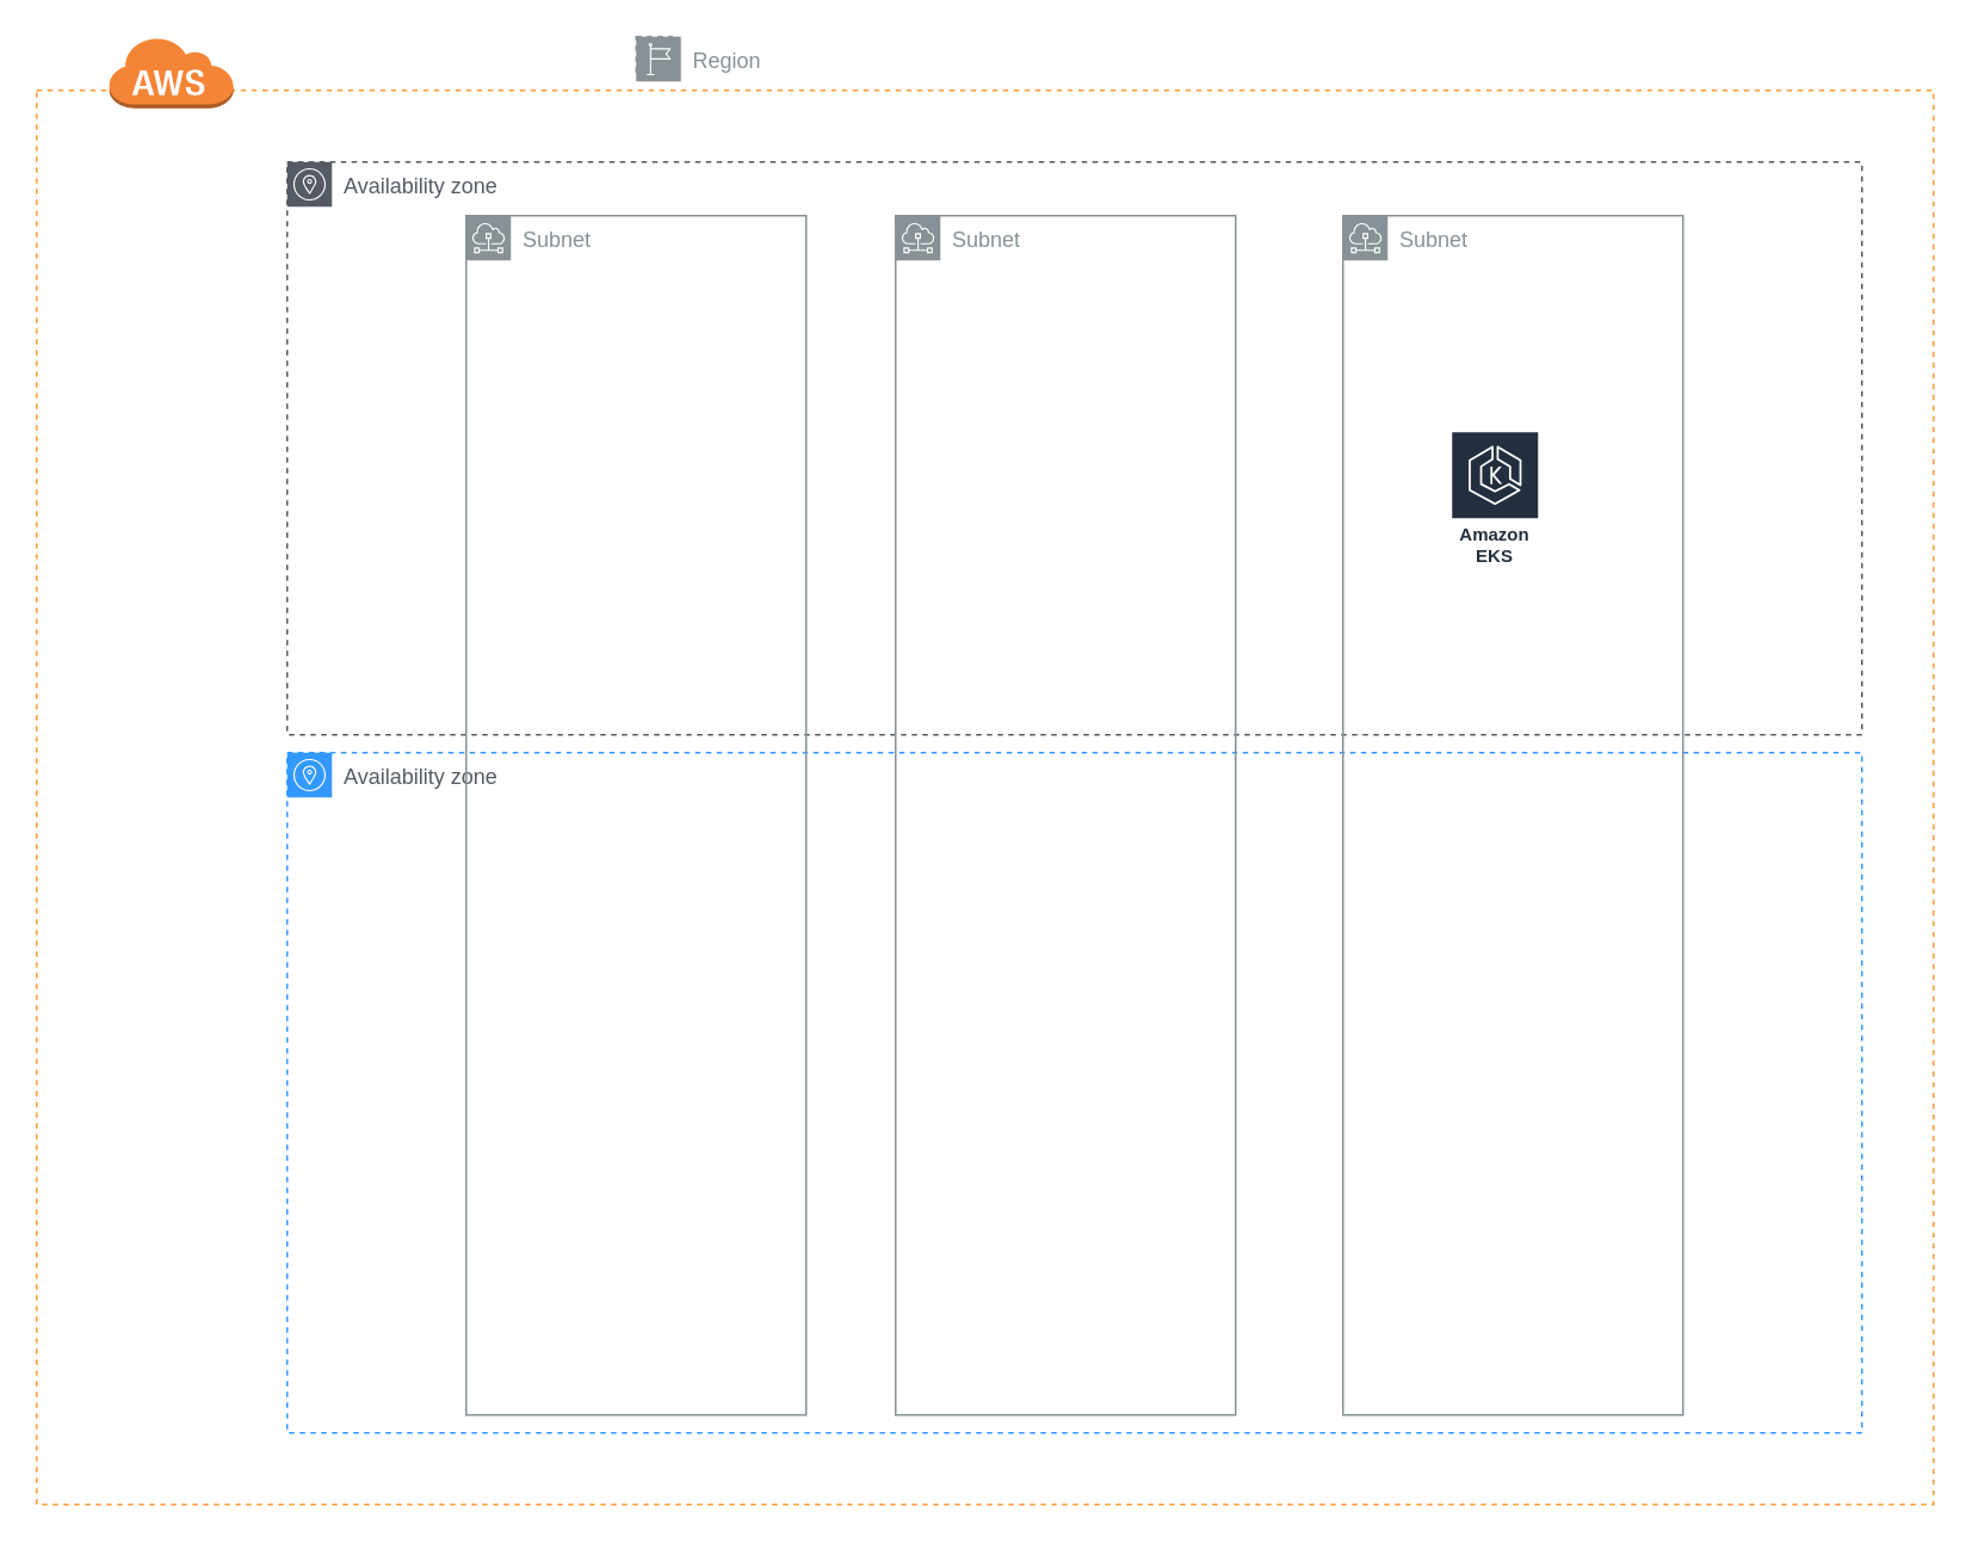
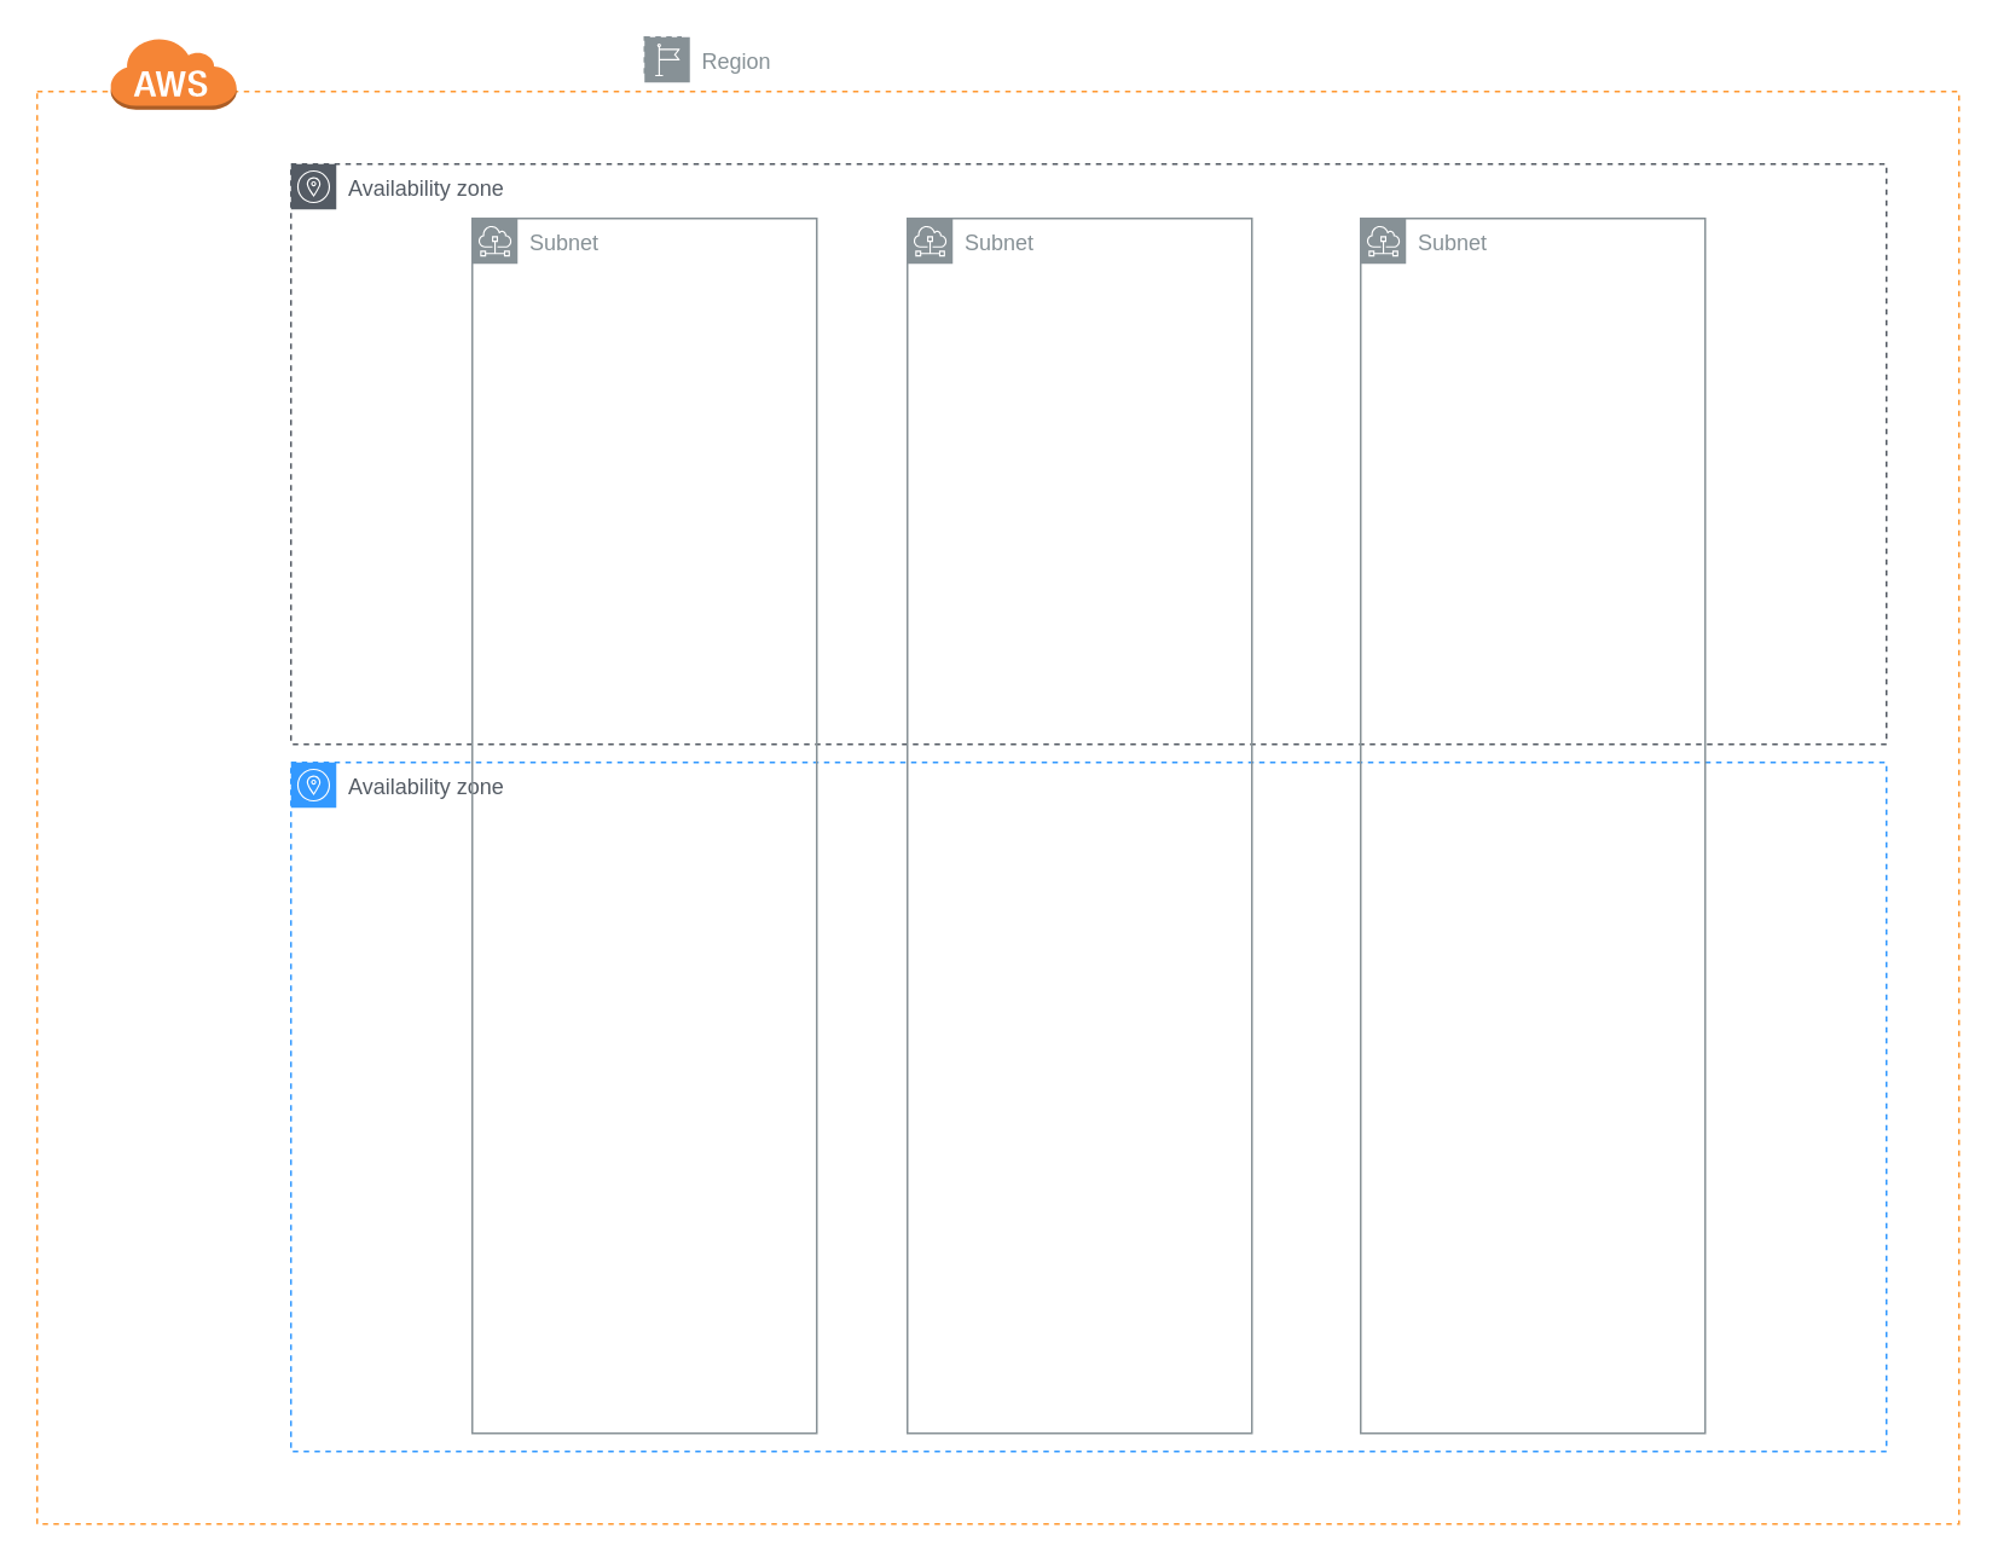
  <mxCell id="0" />
  <mxCell id="1" parent="0" />
  <mxCell id="2" value="" style="rounded=0;arcSize=10;dashed=1;fillColor=none;strokeWidth=1;strokeColor=#FF9933;" parent="1" vertex="1"><mxGeometry x="20" y="50" width="1060" height="790" as="geometry" /></mxCell>
  <mxCell id="3" value="" style="dashed=0;html=1;shape=mxgraph.aws3.cloud;fillColor=#F58536;gradientColor=none;dashed=0;" parent="1" vertex="1"><mxGeometry x="60" width="70" height="40" as="geometry" y="20" /></mxCell>
  <mxCell id="4" value="Region" style="sketch=0;outlineConnect=0;gradientColor=none;html=1;whiteSpace=wrap;fontSize=12;fontStyle=0;shape=mxgraph.aws4.group;grIcon=mxgraph.aws4.group_region;strokeColor=#879196;fillColor=none;verticalAlign=top;align=left;spacingLeft=30;fontColor=#879196;dashed=1;" parent="1" vertex="1"><mxGeometry x="355" y="20" width="20" height="20" as="geometry" /></mxCell>
  <mxCell id="5" value="Availability zone" style="sketch=0;outlineConnect=0;gradientColor=none;html=1;whiteSpace=wrap;fontSize=12;fontStyle=0;shape=mxgraph.aws4.group;grIcon=mxgraph.aws4.group_availability_zone;strokeColor=#545B64;fillColor=none;verticalAlign=top;align=left;spacingLeft=30;fontColor=#545B64;dashed=1;" parent="1" vertex="1"><mxGeometry x="160" y="90" width="880" height="320" as="geometry" /></mxCell>
  <mxCell id="6" value="Availability zone" style="sketch=0;outlineConnect=0;gradientColor=none;html=1;whiteSpace=wrap;fontSize=12;fontStyle=0;shape=mxgraph.aws4.group;grIcon=mxgraph.aws4.group_availability_zone;strokeColor=#3399FF;fillColor=none;verticalAlign=top;align=left;spacingLeft=30;fontColor=#545B64;dashed=1;" parent="1" vertex="1"><mxGeometry x="160" y="420" width="880" height="380" as="geometry" /></mxCell>
  <mxCell id="7" value="Subnet" style="sketch=0;outlineConnect=0;gradientColor=none;html=1;whiteSpace=wrap;fontSize=12;fontStyle=0;shape=mxgraph.aws4.group;grIcon=mxgraph.aws4.group_subnet;strokeColor=#879196;fillColor=none;verticalAlign=top;align=left;spacingLeft=30;fontColor=#879196;dashed=0;" parent="1" vertex="1"><mxGeometry x="260" y="120" width="190" height="670" as="geometry" /></mxCell>
  <mxCell id="8" value="Subnet" style="sketch=0;outlineConnect=0;gradientColor=none;html=1;whiteSpace=wrap;fontSize=12;fontStyle=0;shape=mxgraph.aws4.group;grIcon=mxgraph.aws4.group_subnet;strokeColor=#879196;fillColor=none;verticalAlign=top;align=left;spacingLeft=30;fontColor=#879196;dashed=0;" parent="1" vertex="1"><mxGeometry x="500" y="120" width="190" height="670" as="geometry" /></mxCell>
  <mxCell id="9" value="Subnet" style="sketch=0;outlineConnect=0;gradientColor=none;html=1;whiteSpace=wrap;fontSize=12;fontStyle=0;shape=mxgraph.aws4.group;grIcon=mxgraph.aws4.group_subnet;strokeColor=#879196;fillColor=none;verticalAlign=top;align=left;spacingLeft=30;fontColor=#879196;dashed=0;" parent="1" vertex="1"><mxGeometry x="750" y="120" width="190" height="670" as="geometry" /></mxCell>
- <mxCell id="10" value="Amazon EKS" style="sketch=0;outlineConnect=0;fontColor=#232F3E;gradientColor=none;strokeColor=#ffffff;fillColor=#232F3E;dashed=0;verticalLabelPosition=middle;verticalAlign=bottom;align=center;html=1;whiteSpace=wrap;fontSize=10;fontStyle=1;spacing=3;shape=mxgraph.aws4.productIcon;prIcon=mxgraph.aws4.eks;" parent="1" vertex="1"><mxGeometry x="810" y="240" width="50" height="80" as="geometry" /></mxCell>
